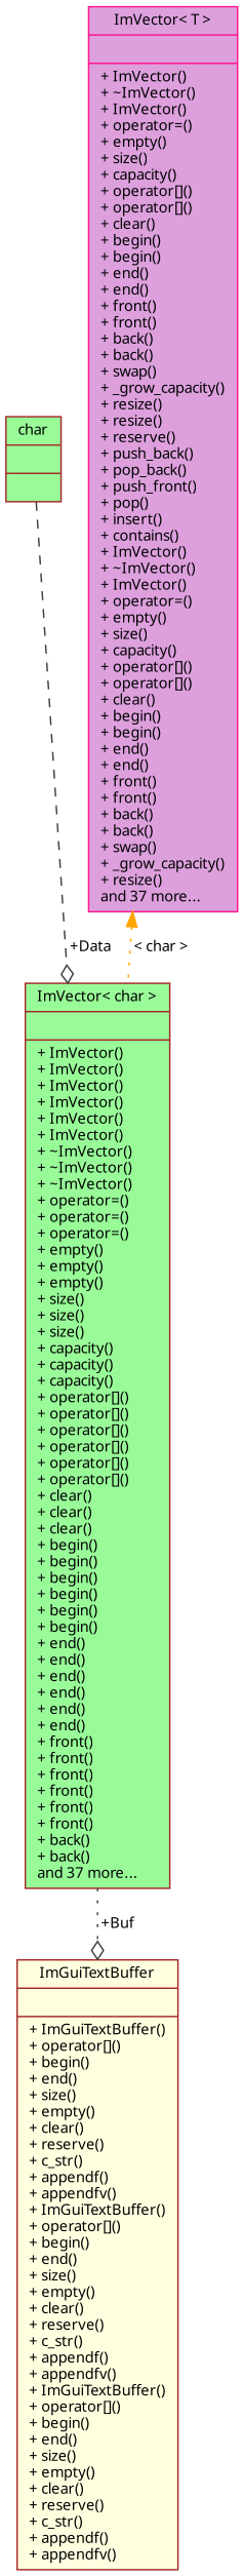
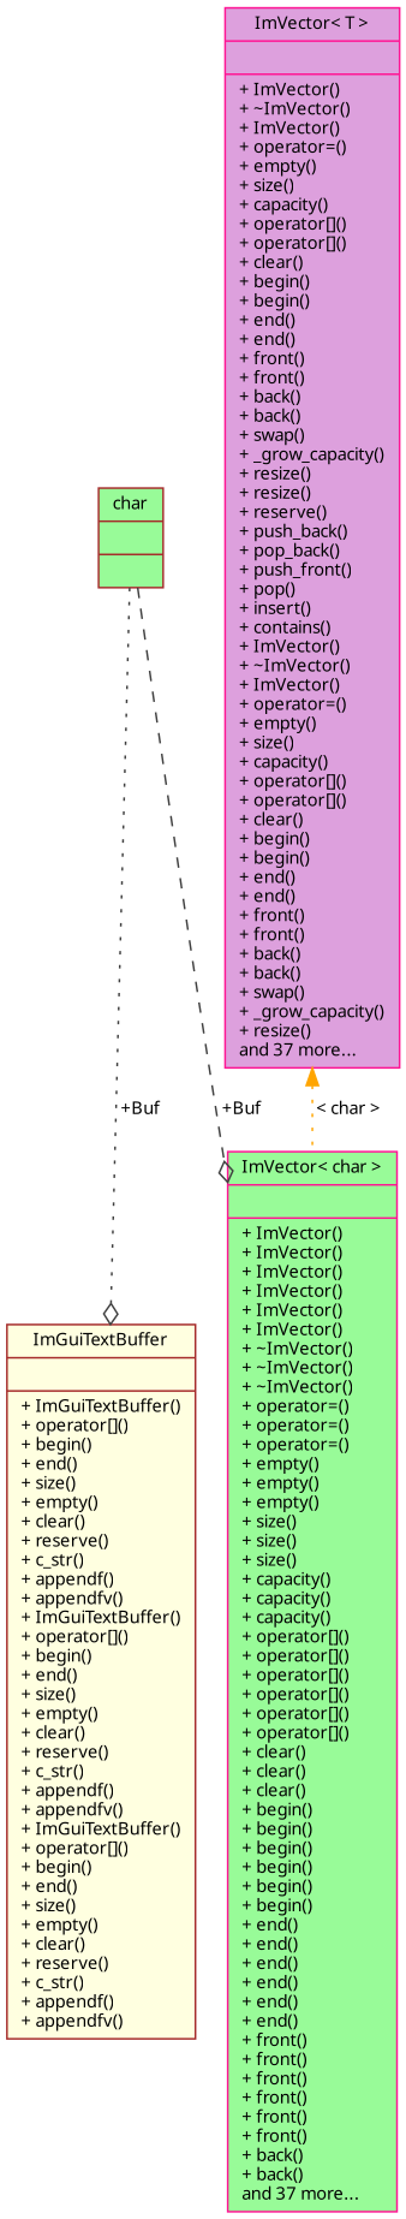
  digraph {
    fontname="Noto Sans"
    node [color=brown fillcolor=palegreen fontname="Noto Sans" fontsize=10 shape=record style=filled]
    edge [arrowhead=odiamond color=grey25 fontname="Noto Sans" fontsize=10 labelfontname=Helvetica labelfontsize=10 style=dotted]
    n1 [fillcolor=lightyellow fontcolor=black height=0.2 label="{ImGuiTextBuffer\n||+ ImGuiTextBuffer()\l+ operator[]()\l+ begin()\l+ end()\l+ size()\l+ empty()\l+ clear()\l+ reserve()\l+ c_str()\l+ appendf()\l+ appendfv()\l+ ImGuiTextBuffer()\l+ operator[]()\l+ begin()\l+ end()\l+ size()\l+ empty()\l+ clear()\l+ reserve()\l+ c_str()\l+ appendf()\l+ appendfv()\l+ ImGuiTextBuffer()\l+ operator[]()\l+ begin()\l+ end()\l+ size()\l+ empty()\l+ clear()\l+ reserve()\l+ c_str()\l+ appendf()\l+ appendfv()\l}" width=0.4]
-   n2 [height=0.2 label="{ImVector\< char \>\n||+ ImVector()\l+ ImVector()\l+ ImVector()\l+ ImVector()\l+ ImVector()\l+ ImVector()\l+ ~ImVector()\l+ ~ImVector()\l+ ~ImVector()\l+ operator=()\l+ operator=()\l+ operator=()\l+ empty()\l+ empty()\l+ empty()\l+ size()\l+ size()\l+ size()\l+ capacity()\l+ capacity()\l+ capacity()\l+ operator[]()\l+ operator[]()\l+ operator[]()\l+ operator[]()\l+ operator[]()\l+ operator[]()\l+ clear()\l+ clear()\l+ clear()\l+ begin()\l+ begin()\l+ begin()\l+ begin()\l+ begin()\l+ begin()\l+ end()\l+ end()\l+ end()\l+ end()\l+ end()\l+ end()\l+ front()\l+ front()\l+ front()\l+ front()\l+ front()\l+ front()\l+ back()\l+ back()\land 37 more...\l}" width=0.4]
+   n2 [color=deeppink height=0.2 label="{ImVector\< char \>\n||+ ImVector()\l+ ImVector()\l+ ImVector()\l+ ImVector()\l+ ImVector()\l+ ImVector()\l+ ~ImVector()\l+ ~ImVector()\l+ ~ImVector()\l+ operator=()\l+ operator=()\l+ operator=()\l+ empty()\l+ empty()\l+ empty()\l+ size()\l+ size()\l+ size()\l+ capacity()\l+ capacity()\l+ capacity()\l+ operator[]()\l+ operator[]()\l+ operator[]()\l+ operator[]()\l+ operator[]()\l+ operator[]()\l+ clear()\l+ clear()\l+ clear()\l+ begin()\l+ begin()\l+ begin()\l+ begin()\l+ begin()\l+ begin()\l+ end()\l+ end()\l+ end()\l+ end()\l+ end()\l+ end()\l+ front()\l+ front()\l+ front()\l+ front()\l+ front()\l+ front()\l+ back()\l+ back()\land 37 more...\l}" width=0.4]
    n3 [height=0.2 label="{char\n||}" width=0.4]
    n4 [color=deeppink fillcolor=plum height=0.2 label="{ImVector\< T \>\n||+ ImVector()\l+ ~ImVector()\l+ ImVector()\l+ operator=()\l+ empty()\l+ size()\l+ capacity()\l+ operator[]()\l+ operator[]()\l+ clear()\l+ begin()\l+ begin()\l+ end()\l+ end()\l+ front()\l+ front()\l+ back()\l+ back()\l+ swap()\l+ _grow_capacity()\l+ resize()\l+ resize()\l+ reserve()\l+ push_back()\l+ pop_back()\l+ push_front()\l+ pop()\l+ insert()\l+ contains()\l+ ImVector()\l+ ~ImVector()\l+ ImVector()\l+ operator=()\l+ empty()\l+ size()\l+ capacity()\l+ operator[]()\l+ operator[]()\l+ clear()\l+ begin()\l+ begin()\l+ end()\l+ end()\l+ front()\l+ front()\l+ back()\l+ back()\l+ swap()\l+ _grow_capacity()\l+ resize()\land 37 more...\l}" width=0.4]
-   n2 -> n1 [label=" +Buf"]
-   n3 -> n2 [label=" +Data" style=dashed]
+   n3 -> n1 [label=" +Buf"]
+   n3 -> n2 [label=" +Buf" style=dashed]
    n4 -> n2 [color=orange dir=back label=" \< char \>" arrowhead=""]
  }
